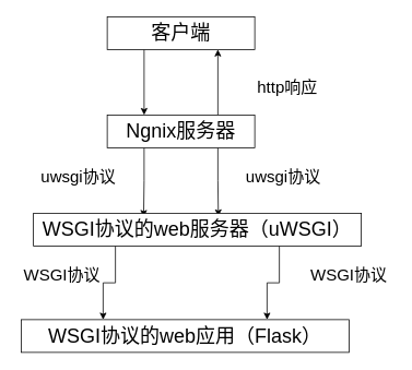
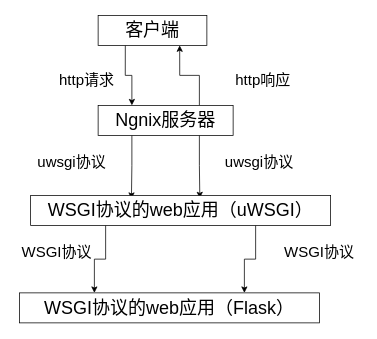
  <mxCell id="0" />
  <mxCell id="1" parent="0" />
  <mxCell id="2" style="edgeStyle=orthogonalEdgeStyle;rounded=0;orthogonalLoop=1;jettySize=auto;html=1;exitX=0.25;exitY=1;exitDx=0;exitDy=0;entryX=0.25;entryY=0;entryDx=0;entryDy=0;" edge="1" parent="1" source="3" target="7"><mxGeometry relative="1" as="geometry" /></mxCell>
- <mxCell id="3" value="&lt;font style=&quot;font-size: 24px;&quot;&gt;客户端&lt;/font&gt;" style="rounded=0;whiteSpace=wrap;html=1;" vertex="1" parent="1"><mxGeometry x="130" y="20" width="180" height="40" as="geometry" /></mxCell>
+ <mxCell id="3" value="&lt;font style=&quot;font-size: 24px;&quot;&gt;客户端&lt;/font&gt;" style="rounded=0;whiteSpace=wrap;html=1;" vertex="1" parent="1"><mxGeometry x="130" y="20" width="145" height="40" as="geometry" /></mxCell>
  <mxCell id="4" style="edgeStyle=orthogonalEdgeStyle;rounded=0;orthogonalLoop=1;jettySize=auto;html=1;exitX=0.75;exitY=0;exitDx=0;exitDy=0;entryX=0.75;entryY=1;entryDx=0;entryDy=0;" edge="1" parent="1" source="7" target="3"><mxGeometry relative="1" as="geometry" /></mxCell>
  <mxCell id="5" style="edgeStyle=orthogonalEdgeStyle;rounded=0;orthogonalLoop=1;jettySize=auto;html=1;exitX=0.75;exitY=1;exitDx=0;exitDy=0;entryX=0.564;entryY=0.095;entryDx=0;entryDy=0;entryPerimeter=0;" edge="1" parent="1" source="7" target="10"><mxGeometry relative="1" as="geometry" /></mxCell>
  <mxCell id="6" style="edgeStyle=orthogonalEdgeStyle;rounded=0;orthogonalLoop=1;jettySize=auto;html=1;exitX=0.25;exitY=1;exitDx=0;exitDy=0;entryX=0.336;entryY=0.115;entryDx=0;entryDy=0;entryPerimeter=0;" edge="1" parent="1" source="7" target="10"><mxGeometry relative="1" as="geometry" /></mxCell>
  <mxCell id="7" value="&lt;font style=&quot;font-size: 24px;&quot;&gt;Ngnix服务器&lt;/font&gt;" style="rounded=0;whiteSpace=wrap;html=1;" vertex="1" parent="1"><mxGeometry x="130" y="140" width="180" height="40" as="geometry" /></mxCell>
  <mxCell id="8" style="edgeStyle=orthogonalEdgeStyle;rounded=0;orthogonalLoop=1;jettySize=auto;html=1;exitX=0.25;exitY=1;exitDx=0;exitDy=0;entryX=0.25;entryY=0;entryDx=0;entryDy=0;" edge="1" parent="1" source="10" target="15"><mxGeometry relative="1" as="geometry" /></mxCell>
  <mxCell id="9" style="edgeStyle=orthogonalEdgeStyle;rounded=0;orthogonalLoop=1;jettySize=auto;html=1;exitX=0.75;exitY=1;exitDx=0;exitDy=0;entryX=0.75;entryY=0;entryDx=0;entryDy=0;" edge="1" parent="1" source="10" target="15"><mxGeometry relative="1" as="geometry" /></mxCell>
- <mxCell id="10" value="&lt;font style=&quot;font-size: 24px;&quot;&gt;WSGI协议的web服务器（uWSGI）&lt;/font&gt;" style="rounded=0;whiteSpace=wrap;html=1;" vertex="1" parent="1"><mxGeometry x="40" y="260" width="400" height="40" as="geometry" /></mxCell>
+ <mxCell id="10" value="&lt;font style=&quot;font-size: 24px;&quot;&gt;WSGI协议的web应用（uWSGI）&lt;/font&gt;" style="rounded=0;whiteSpace=wrap;html=1;" vertex="1" parent="1"><mxGeometry x="40" y="260" width="400" height="40" as="geometry" /></mxCell>
+ <mxCell id="11" value="&lt;font style=&quot;font-size: 20px;&quot;&gt;http请求&lt;/font&gt;" style="text;html=1;strokeColor=none;fillColor=none;align=center;verticalAlign=middle;whiteSpace=wrap;rounded=0;" vertex="1" parent="1"><mxGeometry x="60" y="90" width="110" height="30" as="geometry" /></mxCell>
  <mxCell id="12" value="&lt;font style=&quot;font-size: 20px;&quot;&gt;http响应&lt;/font&gt;" style="text;html=1;strokeColor=none;fillColor=none;align=center;verticalAlign=middle;whiteSpace=wrap;rounded=0;" vertex="1" parent="1"><mxGeometry x="295" y="90" width="110" height="30" as="geometry" /></mxCell>
  <mxCell id="13" value="&lt;font style=&quot;font-size: 20px;&quot;&gt;uwsgi协议&lt;/font&gt;" style="text;html=1;strokeColor=none;fillColor=none;align=center;verticalAlign=middle;whiteSpace=wrap;rounded=0;" vertex="1" parent="1"><mxGeometry x="40" y="200" width="110" height="30" as="geometry" /></mxCell>
  <mxCell id="14" value="&lt;font style=&quot;font-size: 20px;&quot;&gt;uwsgi协议&lt;/font&gt;" style="text;html=1;strokeColor=none;fillColor=none;align=center;verticalAlign=middle;whiteSpace=wrap;rounded=0;" vertex="1" parent="1"><mxGeometry x="290" y="200" width="110" height="30" as="geometry" /></mxCell>
  <mxCell id="15" value="&lt;font style=&quot;font-size: 24px;&quot;&gt;WSGI协议的web应用（Flask）&lt;/font&gt;" style="rounded=0;whiteSpace=wrap;html=1;" vertex="1" parent="1"><mxGeometry x="25" y="390" width="400" height="40" as="geometry" /></mxCell>
  <mxCell id="16" value="&lt;font style=&quot;font-size: 20px;&quot;&gt;WSGI协议&lt;/font&gt;" style="text;html=1;strokeColor=none;fillColor=none;align=center;verticalAlign=middle;whiteSpace=wrap;rounded=0;" vertex="1" parent="1"><mxGeometry x="20" y="320" width="110" height="30" as="geometry" /></mxCell>
  <mxCell id="17" value="&lt;font style=&quot;font-size: 20px;&quot;&gt;WSGI协议&lt;/font&gt;" style="text;html=1;strokeColor=none;fillColor=none;align=center;verticalAlign=middle;whiteSpace=wrap;rounded=0;" vertex="1" parent="1"><mxGeometry x="370" y="320" width="110" height="30" as="geometry" /></mxCell>
